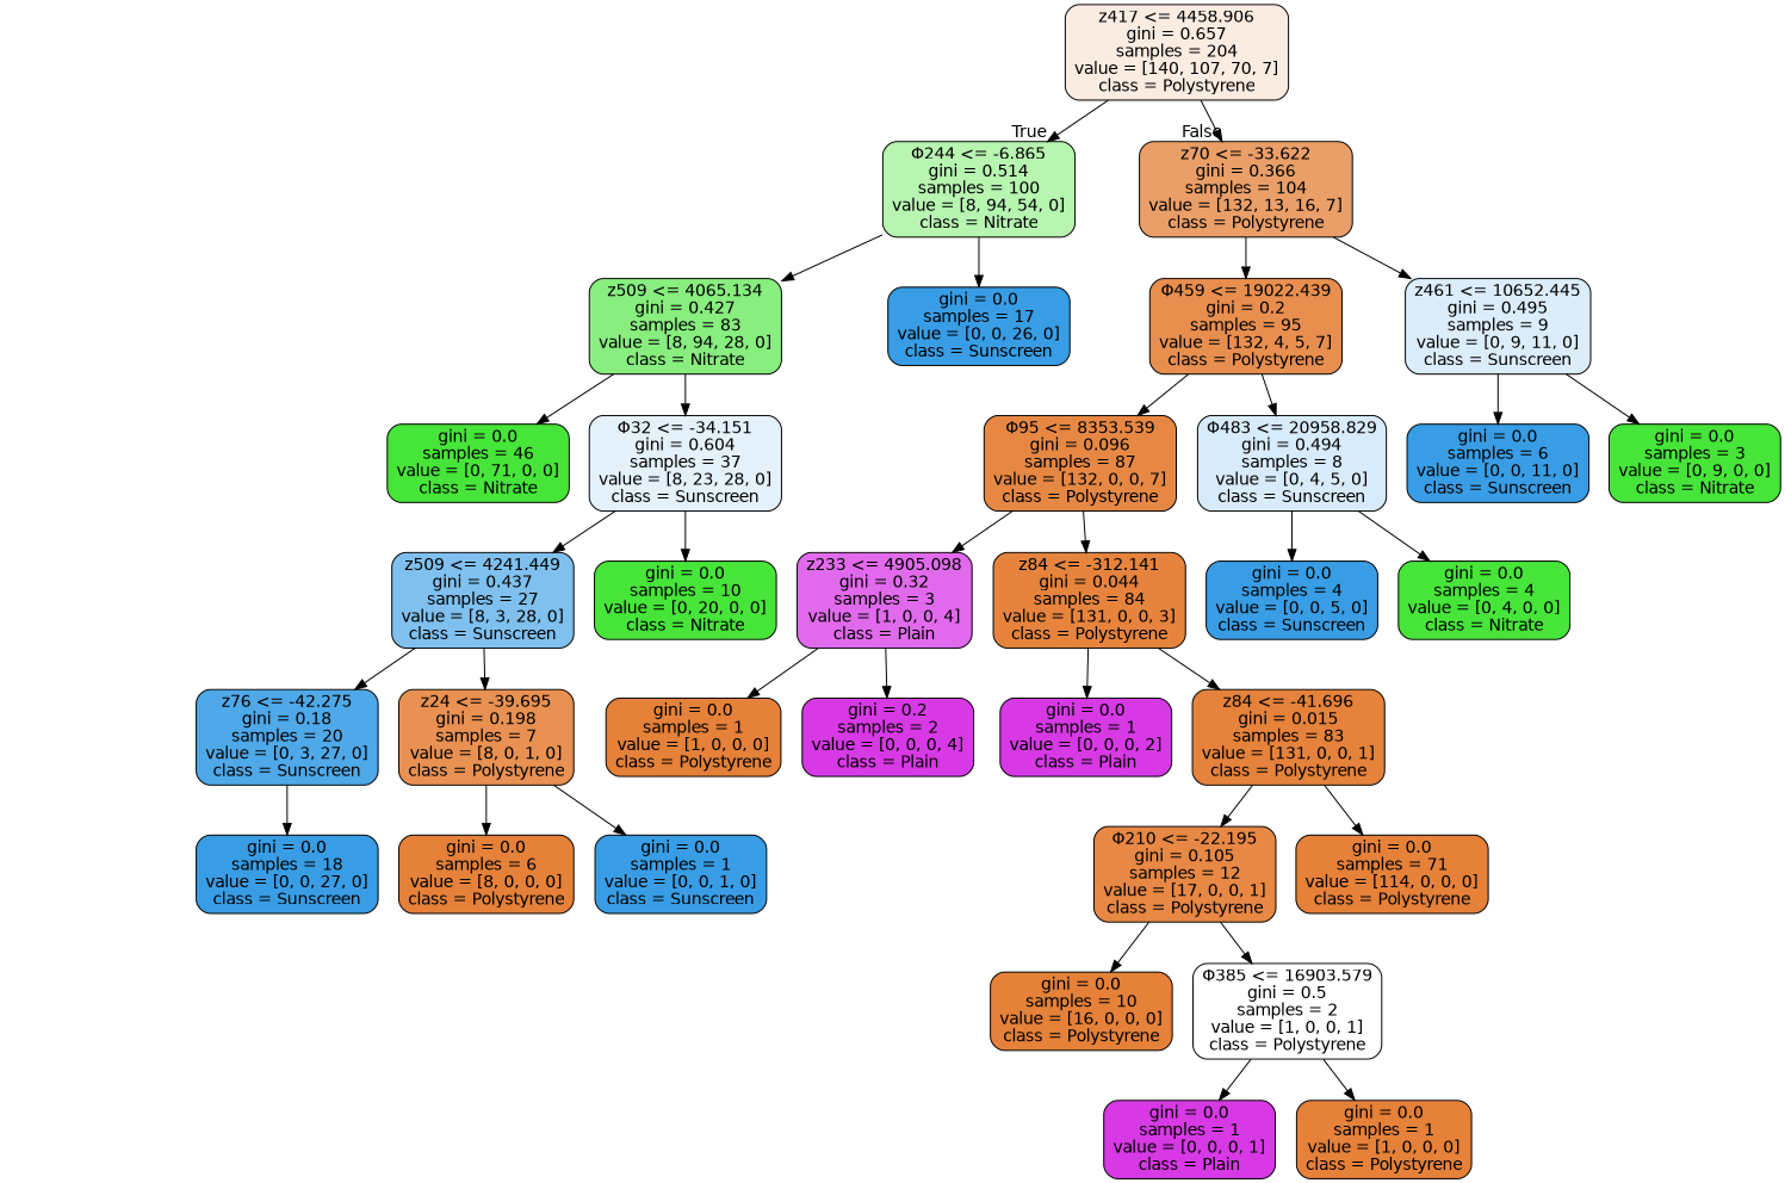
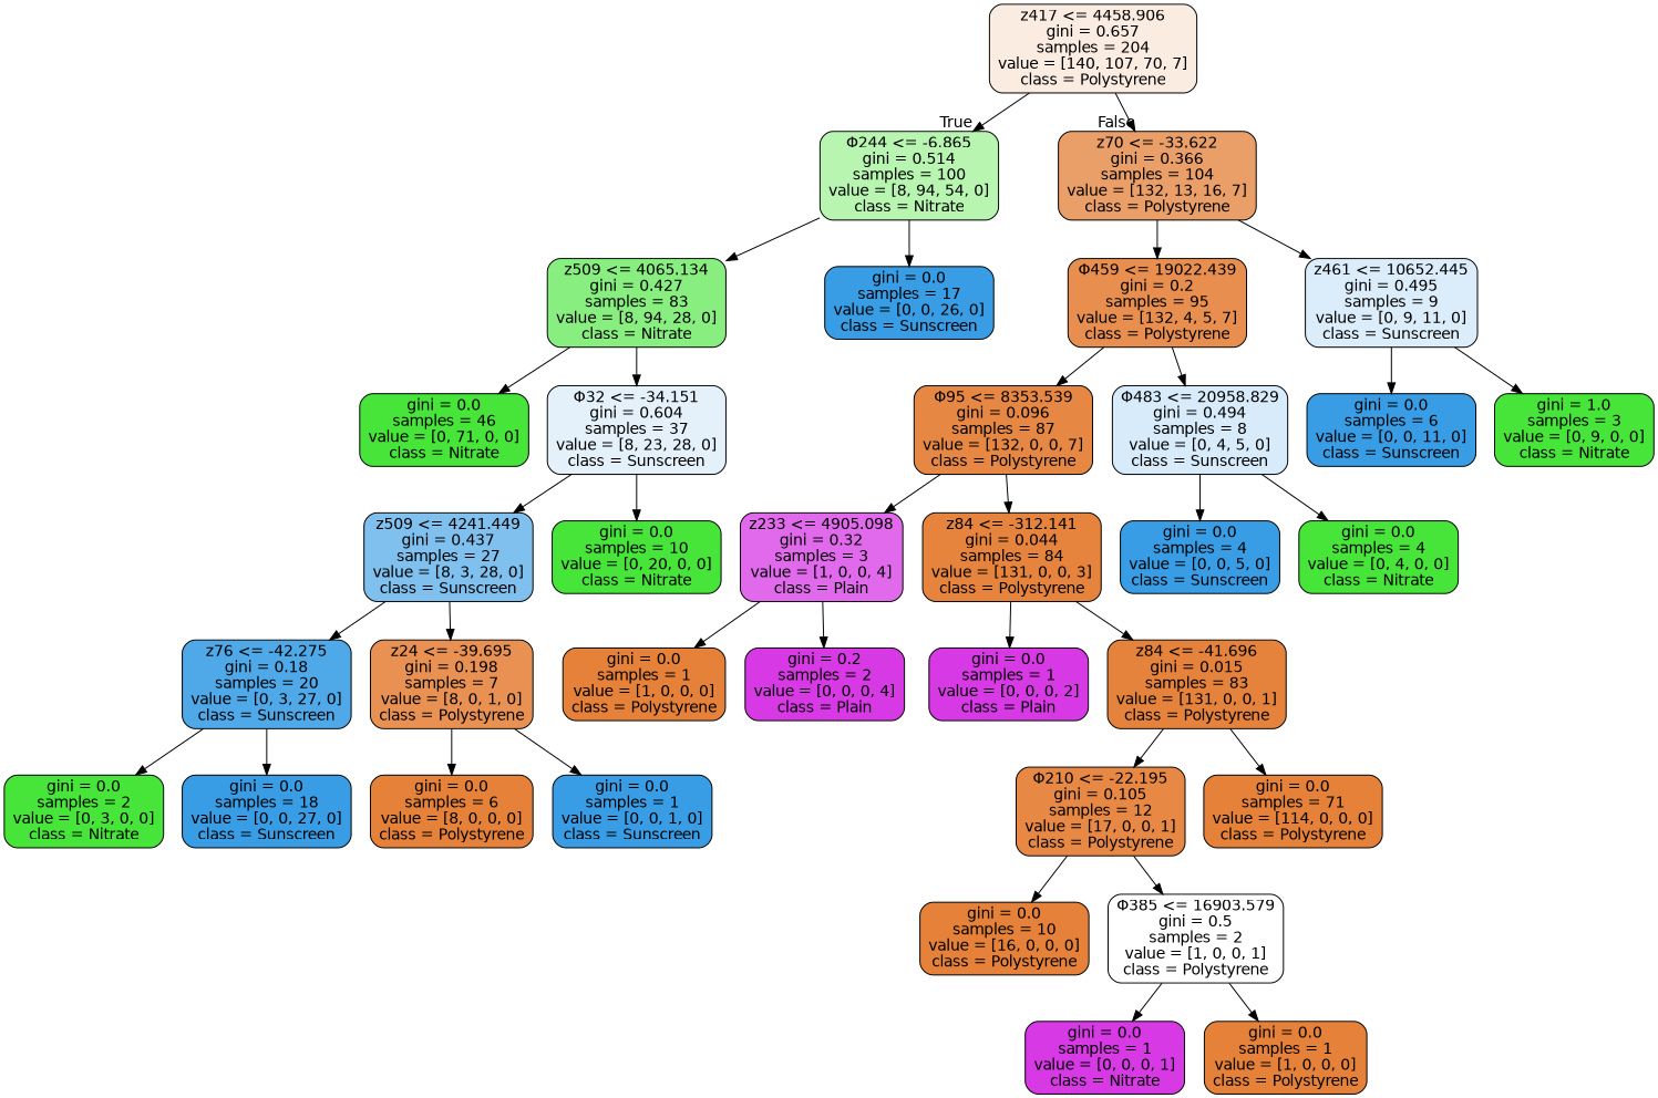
  digraph {
    node [color=black fillcolor="#399de5" fontname=helvetica shape=box style="filled, rounded"]
    edge [fontname=helvetica]
    n1 [fillcolor="#fbece1" label="z417 <= 4458.906\ngini = 0.657\nsamples = 204\nvalue = [140, 107, 70, 7]\nclass = Polystyrene"]
    n2 [fillcolor="#b7f5b1" label="Φ244 <= -6.865\ngini = 0.514\nsamples = 100\nvalue = [8, 94, 54, 0]\nclass = Nitrate"]
    n3 [fillcolor="#eb9f68" label="z70 <= -33.622\ngini = 0.366\nsamples = 104\nvalue = [132, 13, 16, 7]\nclass = Polystyrene"]
    n4 [fillcolor="#88ee7f" label="z509 <= 4065.134\ngini = 0.427\nsamples = 83\nvalue = [8, 94, 28, 0]\nclass = Nitrate"]
    n5 [label="gini = 0.0\nsamples = 17\nvalue = [0, 0, 26, 0]\nclass = Sunscreen"]
    n6 [fillcolor="#e88f4f" label="Φ459 <= 19022.439\ngini = 0.2\nsamples = 95\nvalue = [132, 4, 5, 7]\nclass = Polystyrene"]
    n7 [fillcolor="#dbedfa" label="z461 <= 10652.445\ngini = 0.495\nsamples = 9\nvalue = [0, 9, 11, 0]\nclass = Sunscreen"]
    n8 [fillcolor="#47e539" label="gini = 0.0\nsamples = 46\nvalue = [0, 71, 0, 0]\nclass = Nitrate"]
    n9 [fillcolor="#e4f1fb" label="Φ32 <= -34.151\ngini = 0.604\nsamples = 37\nvalue = [8, 23, 28, 0]\nclass = Sunscreen"]
    n10 [fillcolor="#7fc0ee" label="z509 <= 4241.449\ngini = 0.437\nsamples = 27\nvalue = [8, 3, 28, 0]\nclass = Sunscreen"]
    n11 [fillcolor="#47e539" label="gini = 0.0\nsamples = 10\nvalue = [0, 20, 0, 0]\nclass = Nitrate"]
    n12 [fillcolor="#4fa8e8" label="z76 <= -42.275\ngini = 0.18\nsamples = 20\nvalue = [0, 3, 27, 0]\nclass = Sunscreen"]
    n13 [fillcolor="#e89152" label="z24 <= -39.695\ngini = 0.198\nsamples = 7\nvalue = [8, 0, 1, 0]\nclass = Polystyrene"]
+   n14 [fillcolor="#47e539" label="gini = 0.0\nsamples = 2\nvalue = [0, 3, 0, 0]\nclass = Nitrate"]
    n15 [label="gini = 0.0\nsamples = 18\nvalue = [0, 0, 27, 0]\nclass = Sunscreen"]
    n16 [fillcolor="#e58139" label="gini = 0.0\nsamples = 6\nvalue = [8, 0, 0, 0]\nclass = Polystyrene"]
    n17 [label="gini = 0.0\nsamples = 1\nvalue = [0, 0, 1, 0]\nclass = Sunscreen"]
    n18 [fillcolor="#e68844" label="Φ95 <= 8353.539\ngini = 0.096\nsamples = 87\nvalue = [132, 0, 0, 7]\nclass = Polystyrene"]
    n19 [fillcolor="#d7ebfa" label="Φ483 <= 20958.829\ngini = 0.494\nsamples = 8\nvalue = [0, 4, 5, 0]\nclass = Sunscreen"]
    n20 [label="gini = 0.0\nsamples = 6\nvalue = [0, 0, 11, 0]\nclass = Sunscreen"]
-   n21 [fillcolor="#47e539" label="gini = 0.0\nsamples = 3\nvalue = [0, 9, 0, 0]\nclass = Nitrate"]
+   n21 [fillcolor="#47e539" label="gini = 1.0\nsamples = 3\nvalue = [0, 9, 0, 0]\nclass = Nitrate"]
    n22 [fillcolor="#e16aec" label="z233 <= 4905.098\ngini = 0.32\nsamples = 3\nvalue = [1, 0, 0, 4]\nclass = Plain"]
    n23 [fillcolor="#e6843e" label="z84 <= -312.141\ngini = 0.044\nsamples = 84\nvalue = [131, 0, 0, 3]\nclass = Polystyrene"]
    n24 [label="gini = 0.0\nsamples = 4\nvalue = [0, 0, 5, 0]\nclass = Sunscreen"]
    n25 [fillcolor="#47e539" label="gini = 0.0\nsamples = 4\nvalue = [0, 4, 0, 0]\nclass = Nitrate"]
    n26 [fillcolor="#e58139" label="gini = 0.0\nsamples = 1\nvalue = [1, 0, 0, 0]\nclass = Polystyrene"]
    n27 [fillcolor="#d739e5" label="gini = 0.2\nsamples = 2\nvalue = [0, 0, 0, 4]\nclass = Plain"]
    n28 [fillcolor="#d739e5" label="gini = 0.0\nsamples = 1\nvalue = [0, 0, 0, 2]\nclass = Plain"]
    n29 [fillcolor="#e5823b" label="z84 <= -41.696\ngini = 0.015\nsamples = 83\nvalue = [131, 0, 0, 1]\nclass = Polystyrene"]
    n30 [fillcolor="#e78845" label="Φ210 <= -22.195\ngini = 0.105\nsamples = 12\nvalue = [17, 0, 0, 1]\nclass = Polystyrene"]
    n31 [fillcolor="#e58139" label="gini = 0.0\nsamples = 71\nvalue = [114, 0, 0, 0]\nclass = Polystyrene"]
    n32 [fillcolor="#e58139" label="gini = 0.0\nsamples = 10\nvalue = [16, 0, 0, 0]\nclass = Polystyrene"]
    n33 [fillcolor="#ffffff" label="Φ385 <= 16903.579\ngini = 0.5\nsamples = 2\nvalue = [1, 0, 0, 1]\nclass = Polystyrene"]
-   n34 [fillcolor="#d739e5" label="gini = 0.0\nsamples = 1\nvalue = [0, 0, 0, 1]\nclass = Plain"]
+   n34 [fillcolor="#d739e5" label="gini = 0.0\nsamples = 1\nvalue = [0, 0, 0, 1]\nclass = Nitrate"]
    n35 [fillcolor="#e58139" label="gini = 0.0\nsamples = 1\nvalue = [1, 0, 0, 0]\nclass = Polystyrene"]
    n1 -> n2 [headlabel=True labelangle=45 labeldistance=2.5]
    n1 -> n3 [headlabel=False labelangle=-45 labeldistance=2.5]
    n2 -> n4
    n2 -> n5
    n3 -> n6
    n3 -> n7
    n4 -> n8
    n4 -> n9
    n6 -> n18
    n6 -> n19
    n7 -> n20
    n7 -> n21
    n9 -> n10
    n9 -> n11
    n10 -> n12
    n10 -> n13
+   n12 -> n14
    n12 -> n15
    n13 -> n16
    n13 -> n17
    n18 -> n22
    n18 -> n23
    n19 -> n24
    n19 -> n25
    n22 -> n26
    n22 -> n27
    n23 -> n28
    n23 -> n29
    n29 -> n30
    n29 -> n31
    n30 -> n32
    n30 -> n33
    n33 -> n34
    n33 -> n35
  }
